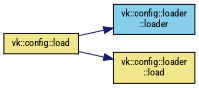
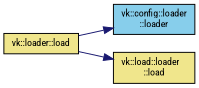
  digraph {
    fontname="Roboto Condensed"
    rankdir=RL
    node [color=black fillcolor=khaki fontname="Roboto Condensed" fontsize=10 shape=record style=filled]
    edge [color=midnightblue dir=back fontname="Roboto Condensed" fontsize=10 labelfontname=Helvetica labelfontsize=10 style=solid]
    n1 [fillcolor=skyblue fontcolor=black height=0.2 label="vk::config::loader\l::loader" width=0.4]
-   n2 [height=0.2 label="vk::config::load" width=0.4]
-   n3 [height=0.2 label="vk::config::loader\l::load" width=0.4]
+   n2 [height=0.2 label="vk::loader::load" width=0.4]
+   n3 [height=0.2 label="vk::load::loader\l::load" width=0.4]
    n1 -> n2
    n3 -> n2
  }
